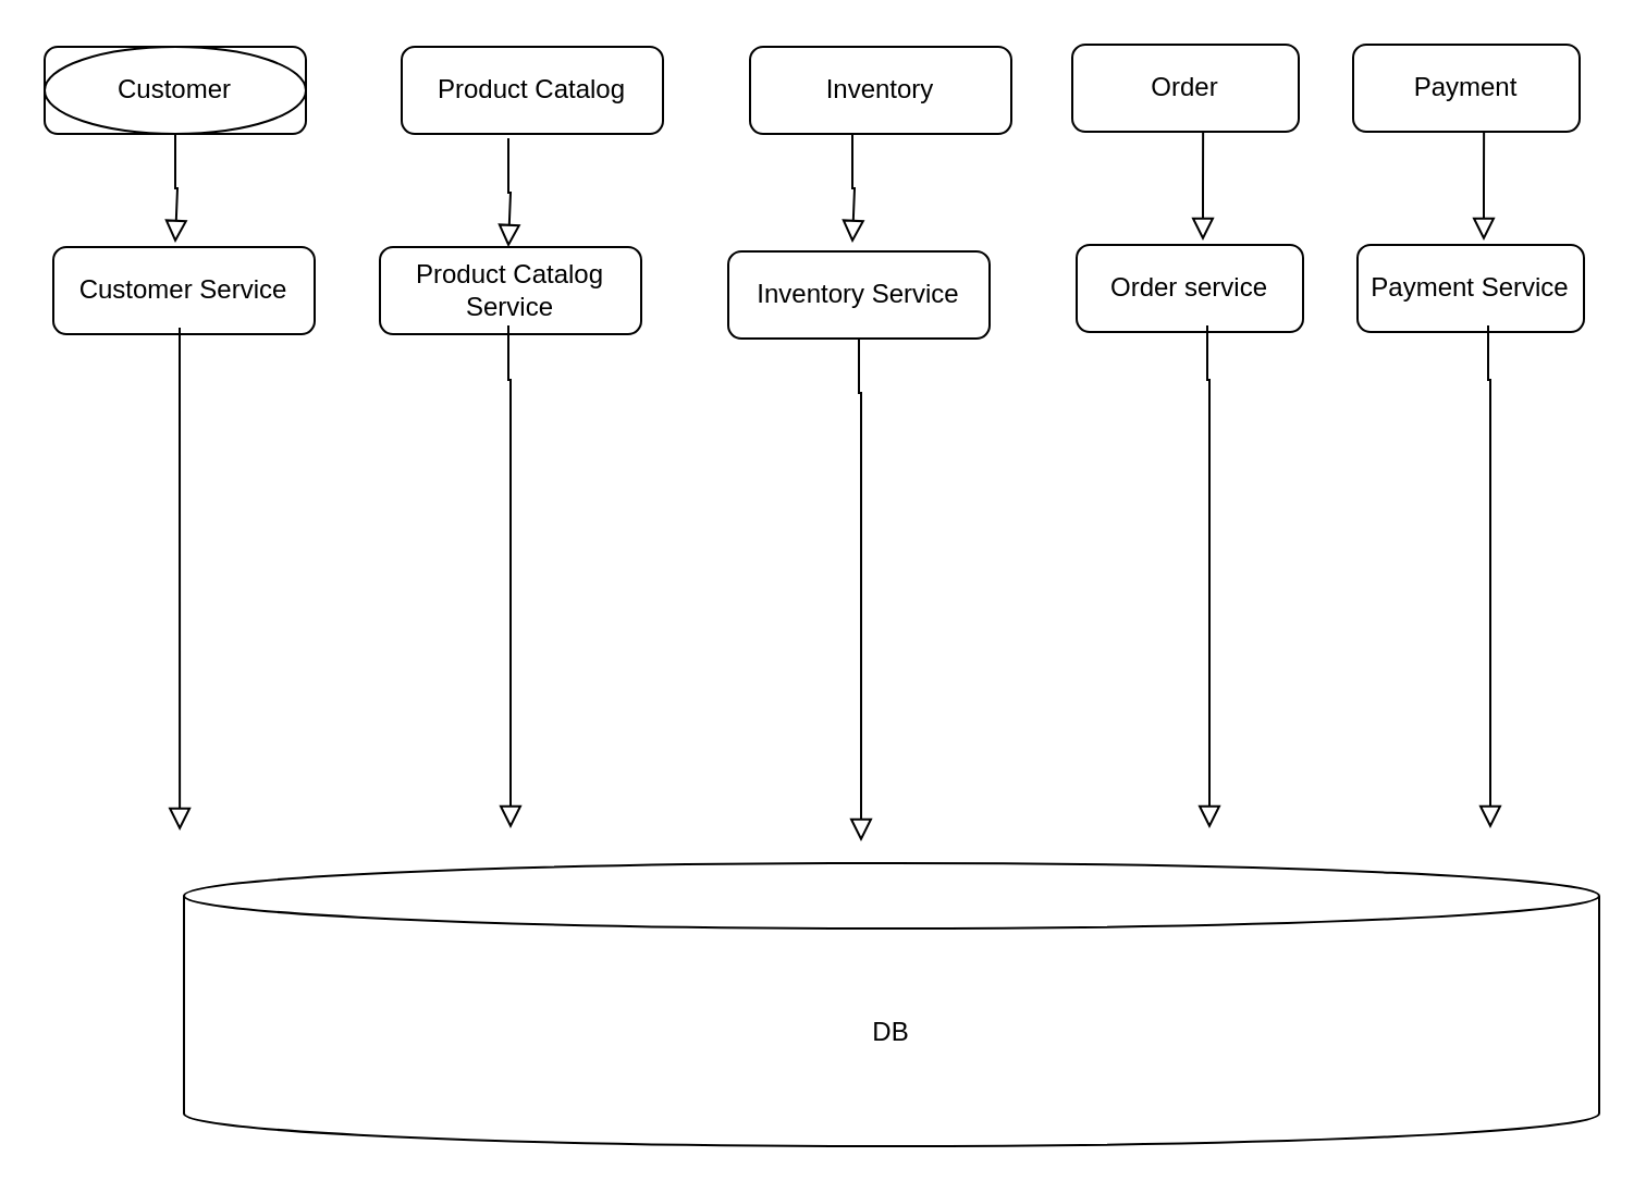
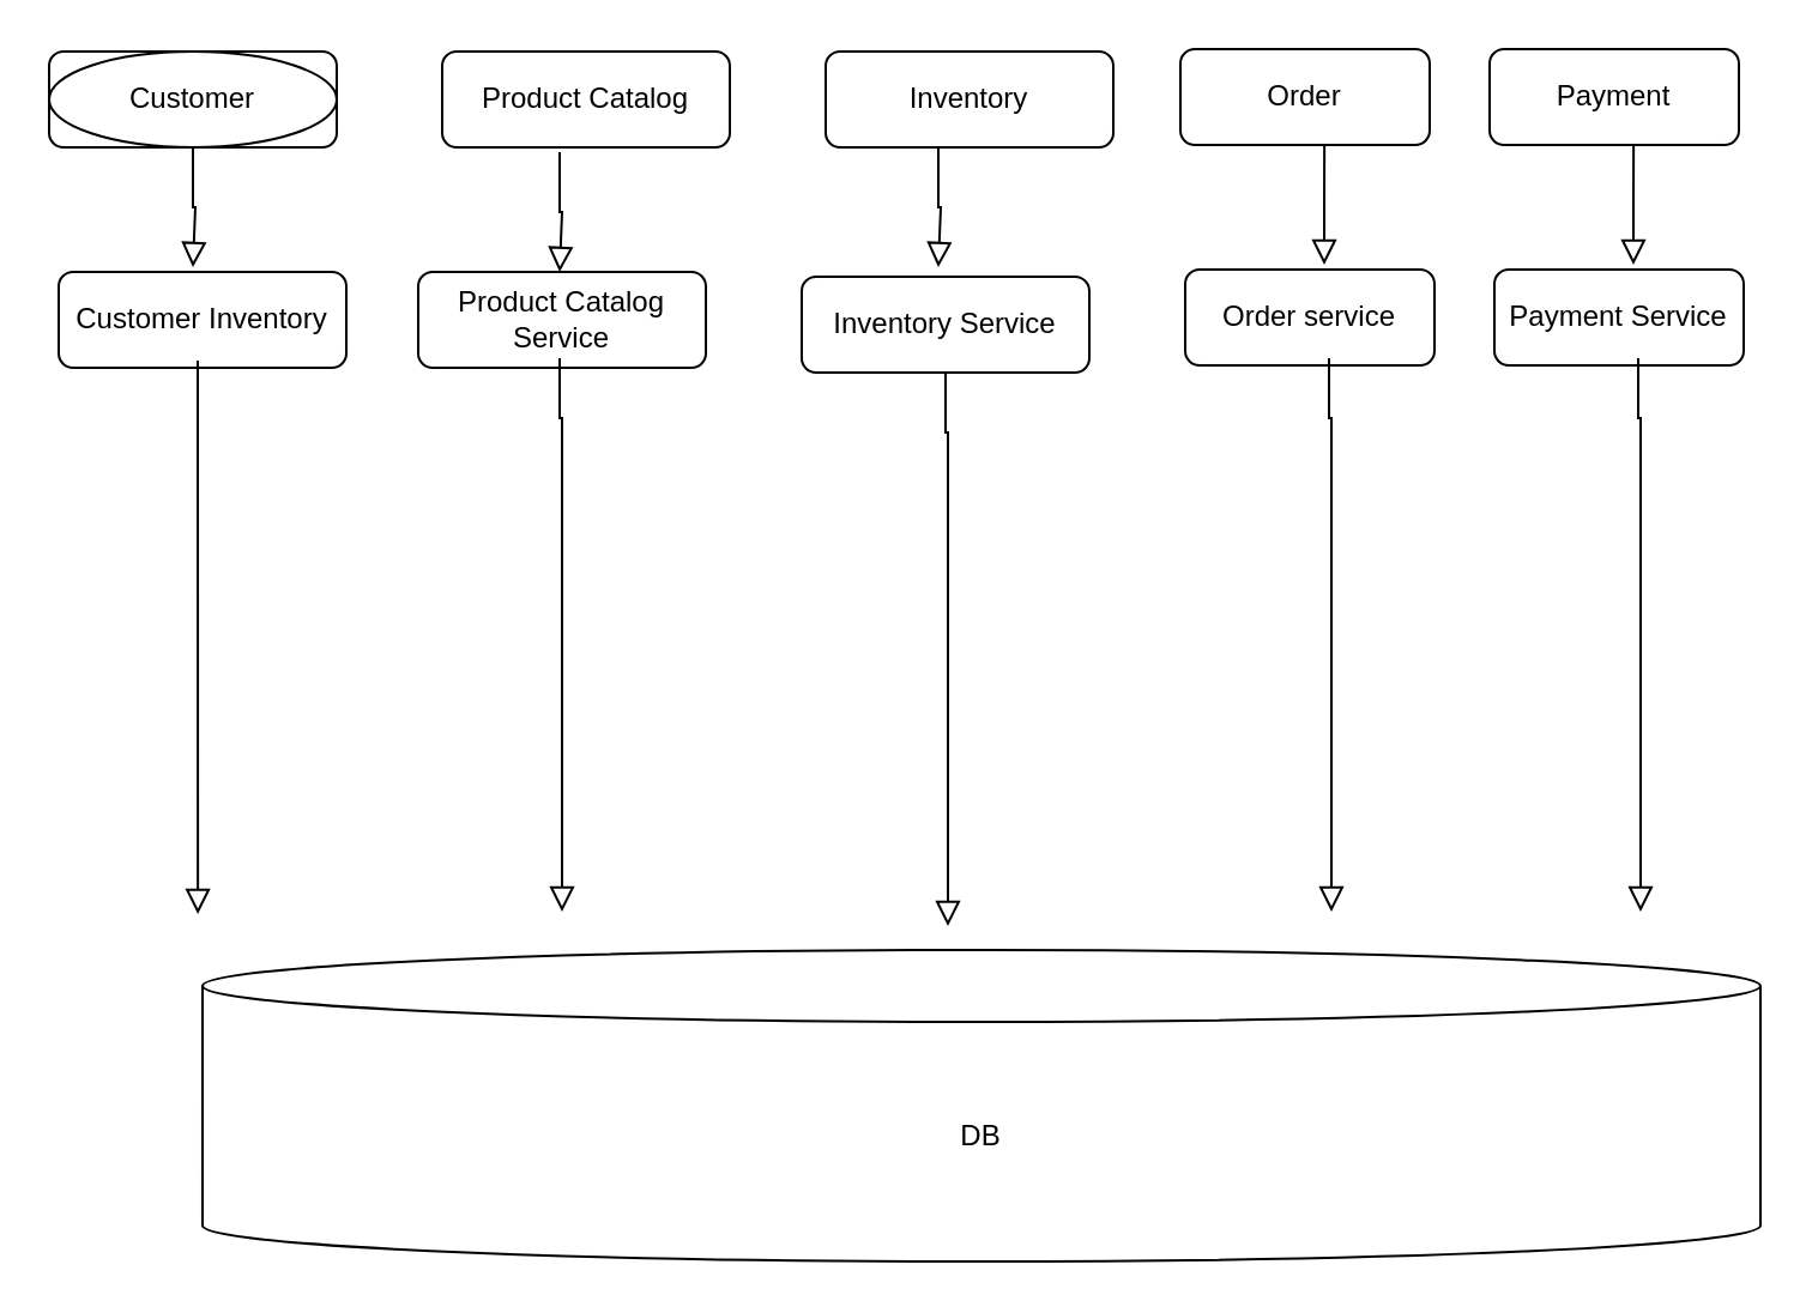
  <mxCell id="0" />
  <mxCell id="1" parent="0" />
  <mxCell id="2" value="" style="rounded=0;html=1;jettySize=auto;orthogonalLoop=1;fontSize=11;endArrow=block;endFill=0;endSize=8;strokeWidth=1;shadow=0;labelBackgroundColor=none;edgeStyle=orthogonalEdgeStyle;" parent="1" source="3" edge="1"><mxGeometry relative="1" as="geometry"><mxPoint x="80" y="111" as="targetPoint" /><Array as="points"><mxPoint x="80" y="86" /><mxPoint x="81" y="86" /></Array></mxGeometry></mxCell>
  <mxCell id="3" value="Product Catalog" style="rounded=1;whiteSpace=wrap;html=1;fontSize=12;glass=0;strokeWidth=1;shadow=0;" parent="1" vertex="1"><mxGeometry x="20" y="21" width="120" height="40" as="geometry" /></mxCell>
  <mxCell id="4" value="DB" style="shape=cylinder3;whiteSpace=wrap;html=1;boundedLbl=1;backgroundOutline=1;size=15;" vertex="1" parent="1"><mxGeometry x="84" y="396" width="650" height="130" as="geometry" /></mxCell>
- <mxCell id="5" value="Customer Service" style="rounded=1;whiteSpace=wrap;html=1;fontSize=12;glass=0;strokeWidth=1;shadow=0;" vertex="1" parent="1"><mxGeometry x="24" y="113" width="120" height="40" as="geometry" /></mxCell>
+ <mxCell id="5" value="Customer Inventory" style="rounded=1;whiteSpace=wrap;html=1;fontSize=12;glass=0;strokeWidth=1;shadow=0;" vertex="1" parent="1"><mxGeometry x="24" y="113" width="120" height="40" as="geometry" /></mxCell>
  <mxCell id="6" value="" style="rounded=0;html=1;jettySize=auto;orthogonalLoop=1;fontSize=11;endArrow=block;endFill=0;endSize=8;strokeWidth=1;shadow=0;labelBackgroundColor=none;edgeStyle=orthogonalEdgeStyle;" edge="1" parent="1"><mxGeometry relative="1" as="geometry"><mxPoint x="82" y="150" as="sourcePoint" /><mxPoint x="82.067" y="381" as="targetPoint" /><Array as="points"><mxPoint x="82" y="175" /><mxPoint x="83" y="175" /></Array></mxGeometry></mxCell>
  <mxCell id="7" value="Customer" style="ellipse;whiteSpace=wrap;html=1;fontSize=12;glass=0;strokeWidth=1;shadow=0;" vertex="1" parent="1"><mxGeometry x="20" y="21" width="120" height="40" as="geometry" /></mxCell>
  <mxCell id="8" value="Product Catalog Service" style="rounded=1;whiteSpace=wrap;html=1;fontSize=12;glass=0;strokeWidth=1;shadow=0;fontStyle=0" vertex="1" parent="1"><mxGeometry x="174" y="113" width="120" height="40" as="geometry" /></mxCell>
  <mxCell id="9" value="" style="rounded=0;html=1;jettySize=auto;orthogonalLoop=1;fontSize=11;endArrow=block;endFill=0;endSize=8;strokeWidth=1;shadow=0;labelBackgroundColor=none;edgeStyle=orthogonalEdgeStyle;fontStyle=1" edge="1" parent="1"><mxGeometry relative="1" as="geometry"><mxPoint x="233" y="149" as="sourcePoint" /><mxPoint x="234" y="380" as="targetPoint" /><Array as="points"><mxPoint x="233" y="174" /><mxPoint x="234" y="174" /></Array></mxGeometry></mxCell>
  <mxCell id="10" value="Inventory Service" style="rounded=1;whiteSpace=wrap;html=1;fontSize=12;glass=0;strokeWidth=1;shadow=0;" vertex="1" parent="1"><mxGeometry x="334" y="115" width="120" height="40" as="geometry" /></mxCell>
  <mxCell id="11" value="" style="rounded=0;html=1;jettySize=auto;orthogonalLoop=1;fontSize=11;endArrow=block;endFill=0;endSize=8;strokeWidth=1;shadow=0;labelBackgroundColor=none;edgeStyle=orthogonalEdgeStyle;" edge="1" parent="1"><mxGeometry relative="1" as="geometry"><mxPoint x="394" y="155" as="sourcePoint" /><mxPoint x="395" y="386" as="targetPoint" /><Array as="points"><mxPoint x="394" y="180" /><mxPoint x="395" y="180" /></Array></mxGeometry></mxCell>
  <mxCell id="12" value="" style="rounded=0;html=1;jettySize=auto;orthogonalLoop=1;fontSize=11;endArrow=block;endFill=0;endSize=8;strokeWidth=1;shadow=0;labelBackgroundColor=none;edgeStyle=orthogonalEdgeStyle;" edge="1" parent="1"><mxGeometry relative="1" as="geometry"><mxPoint x="552" y="110" as="targetPoint" /><Array as="points"><mxPoint x="552" y="85" /><mxPoint x="553" y="85" /></Array><mxPoint x="552.067" y="60" as="sourcePoint" /></mxGeometry></mxCell>
  <mxCell id="13" value="Order service" style="rounded=1;whiteSpace=wrap;html=1;fontSize=12;glass=0;strokeWidth=1;shadow=0;" vertex="1" parent="1"><mxGeometry x="494" y="112" width="104" height="40" as="geometry" /></mxCell>
  <mxCell id="14" value="" style="rounded=0;html=1;jettySize=auto;orthogonalLoop=1;fontSize=11;endArrow=block;endFill=0;endSize=8;strokeWidth=1;shadow=0;labelBackgroundColor=none;edgeStyle=orthogonalEdgeStyle;" edge="1" parent="1"><mxGeometry relative="1" as="geometry"><mxPoint x="554" y="149" as="sourcePoint" /><mxPoint x="555" y="380" as="targetPoint" /><Array as="points"><mxPoint x="554" y="174" /><mxPoint x="555" y="174" /></Array></mxGeometry></mxCell>
  <mxCell id="15" value="Order" style="rounded=1;whiteSpace=wrap;html=1;fontSize=12;glass=0;strokeWidth=1;shadow=0;" vertex="1" parent="1"><mxGeometry x="492" y="20" width="104" height="40" as="geometry" /></mxCell>
  <mxCell id="16" value="Inventory" style="rounded=1;whiteSpace=wrap;html=1;fontSize=12;glass=0;strokeWidth=1;shadow=0;" vertex="1" parent="1"><mxGeometry x="344" y="21" width="120" height="40" as="geometry" /></mxCell>
  <mxCell id="17" value="" style="rounded=0;html=1;jettySize=auto;orthogonalLoop=1;fontSize=11;endArrow=block;endFill=0;endSize=8;strokeWidth=1;shadow=0;labelBackgroundColor=none;edgeStyle=orthogonalEdgeStyle;" edge="1" parent="1" target="18"><mxGeometry relative="1" as="geometry"><mxPoint x="224" y="99" as="targetPoint" /><Array as="points" /><mxPoint x="224.067" y="49" as="sourcePoint" /></mxGeometry></mxCell>
  <mxCell id="18" value="Product Catalog" style="rounded=1;whiteSpace=wrap;html=1;fontSize=12;glass=0;strokeWidth=1;shadow=0;" vertex="1" parent="1"><mxGeometry x="184" y="21" width="120" height="40" as="geometry" /></mxCell>
  <mxCell id="19" value="" style="rounded=0;html=1;jettySize=auto;orthogonalLoop=1;fontSize=11;endArrow=block;endFill=0;endSize=8;strokeWidth=1;shadow=0;labelBackgroundColor=none;edgeStyle=orthogonalEdgeStyle;" edge="1" parent="1"><mxGeometry relative="1" as="geometry"><mxPoint x="391" y="111" as="targetPoint" /><Array as="points"><mxPoint x="391" y="86" /><mxPoint x="392" y="86" /></Array><mxPoint x="391" y="61" as="sourcePoint" /></mxGeometry></mxCell>
  <mxCell id="20" value="" style="rounded=0;html=1;jettySize=auto;orthogonalLoop=1;fontSize=11;endArrow=block;endFill=0;endSize=8;strokeWidth=1;shadow=0;labelBackgroundColor=none;edgeStyle=orthogonalEdgeStyle;" edge="1" parent="1"><mxGeometry relative="1" as="geometry"><mxPoint x="233" y="113" as="targetPoint" /><Array as="points"><mxPoint x="233" y="88" /><mxPoint x="234" y="88" /></Array><mxPoint x="233" y="63" as="sourcePoint" /></mxGeometry></mxCell>
  <mxCell id="21" value="" style="rounded=0;html=1;jettySize=auto;orthogonalLoop=1;fontSize=11;endArrow=block;endFill=0;endSize=8;strokeWidth=1;shadow=0;labelBackgroundColor=none;edgeStyle=orthogonalEdgeStyle;" edge="1" parent="1"><mxGeometry relative="1" as="geometry"><mxPoint x="681" y="110" as="targetPoint" /><Array as="points"><mxPoint x="681" y="85" /><mxPoint x="682" y="85" /></Array><mxPoint x="681.067" y="60" as="sourcePoint" /></mxGeometry></mxCell>
  <mxCell id="22" value="Payment Service" style="rounded=1;whiteSpace=wrap;html=1;fontSize=12;glass=0;strokeWidth=1;shadow=0;" vertex="1" parent="1"><mxGeometry x="623" y="112" width="104" height="40" as="geometry" /></mxCell>
  <mxCell id="23" value="" style="rounded=0;html=1;jettySize=auto;orthogonalLoop=1;fontSize=11;endArrow=block;endFill=0;endSize=8;strokeWidth=1;shadow=0;labelBackgroundColor=none;edgeStyle=orthogonalEdgeStyle;" edge="1" parent="1"><mxGeometry relative="1" as="geometry"><mxPoint x="683" y="149" as="sourcePoint" /><mxPoint x="684" y="380" as="targetPoint" /><Array as="points"><mxPoint x="683" y="174" /><mxPoint x="684" y="174" /></Array></mxGeometry></mxCell>
  <mxCell id="24" value="Payment" style="rounded=1;whiteSpace=wrap;html=1;fontSize=12;glass=0;strokeWidth=1;shadow=0;" vertex="1" parent="1"><mxGeometry x="621" y="20" width="104" height="40" as="geometry" /></mxCell>
